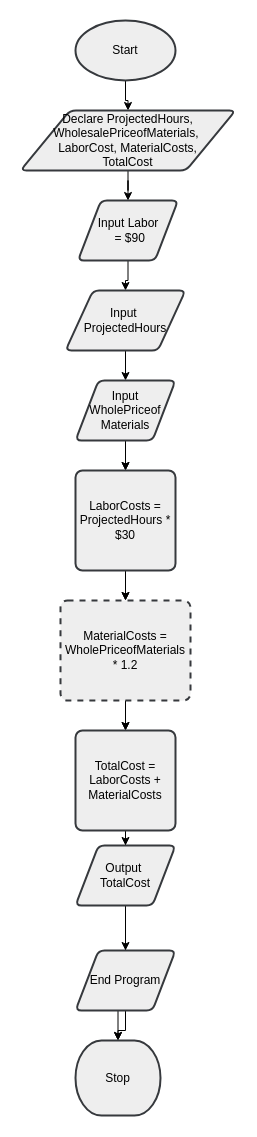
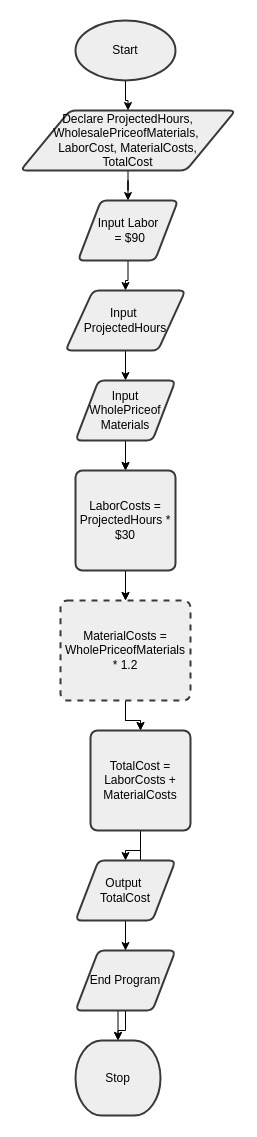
  <mxCell id="0" />
  <mxCell id="1" parent="0" />
  <mxCell id="2" style="edgeStyle=orthogonalEdgeStyle;rounded=0;orthogonalLoop=1;jettySize=auto;html=1;strokeColor=#000000;" edge="1" parent="1" source="3" target="7"><mxGeometry relative="1" as="geometry" /></mxCell>
  <mxCell id="3" value="Start" style="strokeWidth=2;html=1;shape=mxgraph.flowchart.start_1;whiteSpace=wrap;fillColor=#eeeeee;strokeColor=#36393d;fontColor=#000000;" vertex="1" parent="1"><mxGeometry x="75" y="20" width="100" height="60" as="geometry" /></mxCell>
  <mxCell id="4" style="edgeStyle=orthogonalEdgeStyle;rounded=0;orthogonalLoop=1;jettySize=auto;html=1;strokeColor=#000000;" edge="1" parent="1" source="5" target="9"><mxGeometry relative="1" as="geometry" /></mxCell>
  <mxCell id="5" value="Input&amp;nbsp;&lt;span style=&quot;background-color: initial;&quot;&gt;Labor&lt;/span&gt;&lt;div&gt;&lt;div&gt;&amp;nbsp;= $90&lt;/div&gt;&lt;/div&gt;" style="shape=parallelogram;html=1;strokeWidth=2;perimeter=parallelogramPerimeter;whiteSpace=wrap;rounded=1;arcSize=12;size=0.23;fillColor=#eeeeee;strokeColor=#36393d;fontColor=#000000;" vertex="1" parent="1"><mxGeometry x="77.5" y="200" width="100" height="60" as="geometry" /></mxCell>
  <mxCell id="6" style="edgeStyle=orthogonalEdgeStyle;rounded=0;orthogonalLoop=1;jettySize=auto;html=1;strokeColor=#000000;" edge="1" parent="1" source="7" target="5"><mxGeometry relative="1" as="geometry" /></mxCell>
  <mxCell id="7" value="Declare ProjectedHours, WholesalePriceofMaterials,&amp;nbsp;&lt;div&gt;LaborCost, MaterialCosts,&lt;br&gt;&lt;div&gt;TotalCost&lt;/div&gt;&lt;/div&gt;" style="shape=parallelogram;html=1;strokeWidth=2;perimeter=parallelogramPerimeter;whiteSpace=wrap;rounded=1;arcSize=12;size=0.23;fillColor=#eeeeee;strokeColor=#36393d;fontColor=#000000;" vertex="1" parent="1"><mxGeometry x="20" y="110" width="215" height="60" as="geometry" /></mxCell>
  <mxCell id="8" style="edgeStyle=orthogonalEdgeStyle;rounded=0;orthogonalLoop=1;jettySize=auto;html=1;strokeColor=#000000;" edge="1" parent="1" source="9" target="12"><mxGeometry relative="1" as="geometry" /></mxCell>
  <mxCell id="9" value="Input&amp;nbsp;&lt;div&gt;ProjectedHours&lt;/div&gt;" style="shape=parallelogram;html=1;strokeWidth=2;perimeter=parallelogramPerimeter;whiteSpace=wrap;rounded=1;arcSize=12;size=0.23;fillColor=#eeeeee;strokeColor=#36393d;fontColor=#000000;" vertex="1" parent="1"><mxGeometry x="65" y="290" width="120" height="60" as="geometry" /></mxCell>
  <mxCell id="10" value="" style="edgeStyle=orthogonalEdgeStyle;rounded=0;orthogonalLoop=1;jettySize=auto;html=1;" edge="1" parent="1" source="12" target="15"><mxGeometry relative="1" as="geometry" /></mxCell>
  <mxCell id="11" style="edgeStyle=orthogonalEdgeStyle;rounded=0;orthogonalLoop=1;jettySize=auto;html=1;strokeColor=#000000;" edge="1" parent="1" source="12" target="15"><mxGeometry relative="1" as="geometry" /></mxCell>
  <mxCell id="12" value="Input WholePriceof Materials" style="shape=parallelogram;html=1;strokeWidth=2;perimeter=parallelogramPerimeter;whiteSpace=wrap;rounded=1;arcSize=12;size=0.23;fillColor=#eeeeee;strokeColor=#36393d;fontColor=#000000;" vertex="1" parent="1"><mxGeometry x="75" y="380" width="100" height="60" as="geometry" /></mxCell>
  <mxCell id="13" value="" style="edgeStyle=orthogonalEdgeStyle;rounded=0;orthogonalLoop=1;jettySize=auto;html=1;" edge="1" parent="1" source="15" target="18"><mxGeometry relative="1" as="geometry" /></mxCell>
  <mxCell id="14" style="edgeStyle=orthogonalEdgeStyle;rounded=0;orthogonalLoop=1;jettySize=auto;html=1;strokeColor=#000000;" edge="1" parent="1" source="15" target="18"><mxGeometry relative="1" as="geometry" /></mxCell>
  <mxCell id="15" value="LaborCosts = ProjectedHours * $30" style="rounded=1;whiteSpace=wrap;html=1;absoluteArcSize=1;arcSize=14;strokeWidth=2;fillColor=#eeeeee;strokeColor=#36393d;fontColor=#000000;" vertex="1" parent="1"><mxGeometry x="75" y="470" width="100" height="100" as="geometry" /></mxCell>
  <mxCell id="16" value="" style="edgeStyle=orthogonalEdgeStyle;rounded=0;orthogonalLoop=1;jettySize=auto;html=1;" edge="1" parent="1" source="18" target="21"><mxGeometry relative="1" as="geometry" /></mxCell>
  <mxCell id="17" style="edgeStyle=orthogonalEdgeStyle;rounded=0;orthogonalLoop=1;jettySize=auto;html=1;strokeColor=#000000;" edge="1" parent="1" source="18" target="21"><mxGeometry relative="1" as="geometry" /></mxCell>
  <mxCell id="18" value="&lt;font color=&quot;#000000&quot;&gt;MaterialCosts = WholePriceofMaterials * 1.2&lt;/font&gt;" style="rounded=1;whiteSpace=wrap;html=1;absoluteArcSize=1;arcSize=14;strokeWidth=2;fillColor=#eeeeee;strokeColor=#36393d;dashed=1;" vertex="1" parent="1"><mxGeometry x="60" y="600" width="130" height="100" as="geometry" /></mxCell>
  <mxCell id="19" value="" style="edgeStyle=orthogonalEdgeStyle;rounded=0;orthogonalLoop=1;jettySize=auto;html=1;" edge="1" parent="1" source="21" target="25"><mxGeometry relative="1" as="geometry" /></mxCell>
  <mxCell id="20" style="edgeStyle=orthogonalEdgeStyle;rounded=0;orthogonalLoop=1;jettySize=auto;html=1;strokeColor=#000000;" edge="1" parent="1" source="21" target="23"><mxGeometry relative="1" as="geometry" /></mxCell>
- <mxCell id="21" value="TotalCost = LaborCosts + MaterialCosts" style="rounded=1;whiteSpace=wrap;html=1;absoluteArcSize=1;arcSize=14;strokeWidth=2;fillColor=#eeeeee;strokeColor=#36393d;fontColor=#000000;" vertex="1" parent="1"><mxGeometry x="75" y="730" width="100" height="100" as="geometry" /></mxCell>
+ <mxCell id="21" value="TotalCost = LaborCosts + MaterialCosts" style="rounded=1;whiteSpace=wrap;html=1;absoluteArcSize=1;arcSize=14;strokeWidth=2;fillColor=#eeeeee;strokeColor=#36393d;fontColor=#000000;" vertex="1" parent="1"><mxGeometry x="90" y="730" width="100" height="100" as="geometry" /></mxCell>
  <mxCell id="22" value="" style="edgeStyle=orthogonalEdgeStyle;rounded=0;orthogonalLoop=1;jettySize=auto;html=1;" edge="1" parent="1" source="23" target="26"><mxGeometry relative="1" as="geometry" /></mxCell>
- <mxCell id="23" value="Output&amp;nbsp;&lt;div&gt;TotalCost&lt;/div&gt;" style="shape=parallelogram;html=1;strokeWidth=2;perimeter=parallelogramPerimeter;whiteSpace=wrap;rounded=1;arcSize=12;size=0.23;fillColor=#eeeeee;strokeColor=#36393d;fontColor=#000000;" vertex="1" parent="1"><mxGeometry x="75" y="845" width="100" height="60" as="geometry" /></mxCell>
+ <mxCell id="23" value="Output&amp;nbsp;&lt;div&gt;TotalCost&lt;/div&gt;" style="shape=parallelogram;html=1;strokeWidth=2;perimeter=parallelogramPerimeter;whiteSpace=wrap;rounded=1;arcSize=12;size=0.23;fillColor=#eeeeee;strokeColor=#36393d;fontColor=#000000;" vertex="1" parent="1"><mxGeometry x="75" y="860" width="100" height="60" as="geometry" /></mxCell>
  <mxCell id="24" style="edgeStyle=orthogonalEdgeStyle;rounded=0;orthogonalLoop=1;jettySize=auto;html=1;strokeColor=#000000;" edge="1" parent="1" source="25" target="26"><mxGeometry relative="1" as="geometry" /></mxCell>
  <mxCell id="25" value="End Program" style="shape=parallelogram;html=1;strokeWidth=2;perimeter=parallelogramPerimeter;whiteSpace=wrap;rounded=1;arcSize=12;size=0.23;fillColor=#eeeeee;strokeColor=#36393d;fontColor=#000000;" vertex="1" parent="1"><mxGeometry x="75" y="950" width="100" height="60" as="geometry" /></mxCell>
  <mxCell id="26" value="Stop" style="strokeWidth=2;html=1;shape=mxgraph.flowchart.terminator;whiteSpace=wrap;fillColor=#eeeeee;strokeColor=#36393d;fontColor=#000000;" vertex="1" parent="1"><mxGeometry x="75" y="1040" width="85" height="75" as="geometry" /></mxCell>
